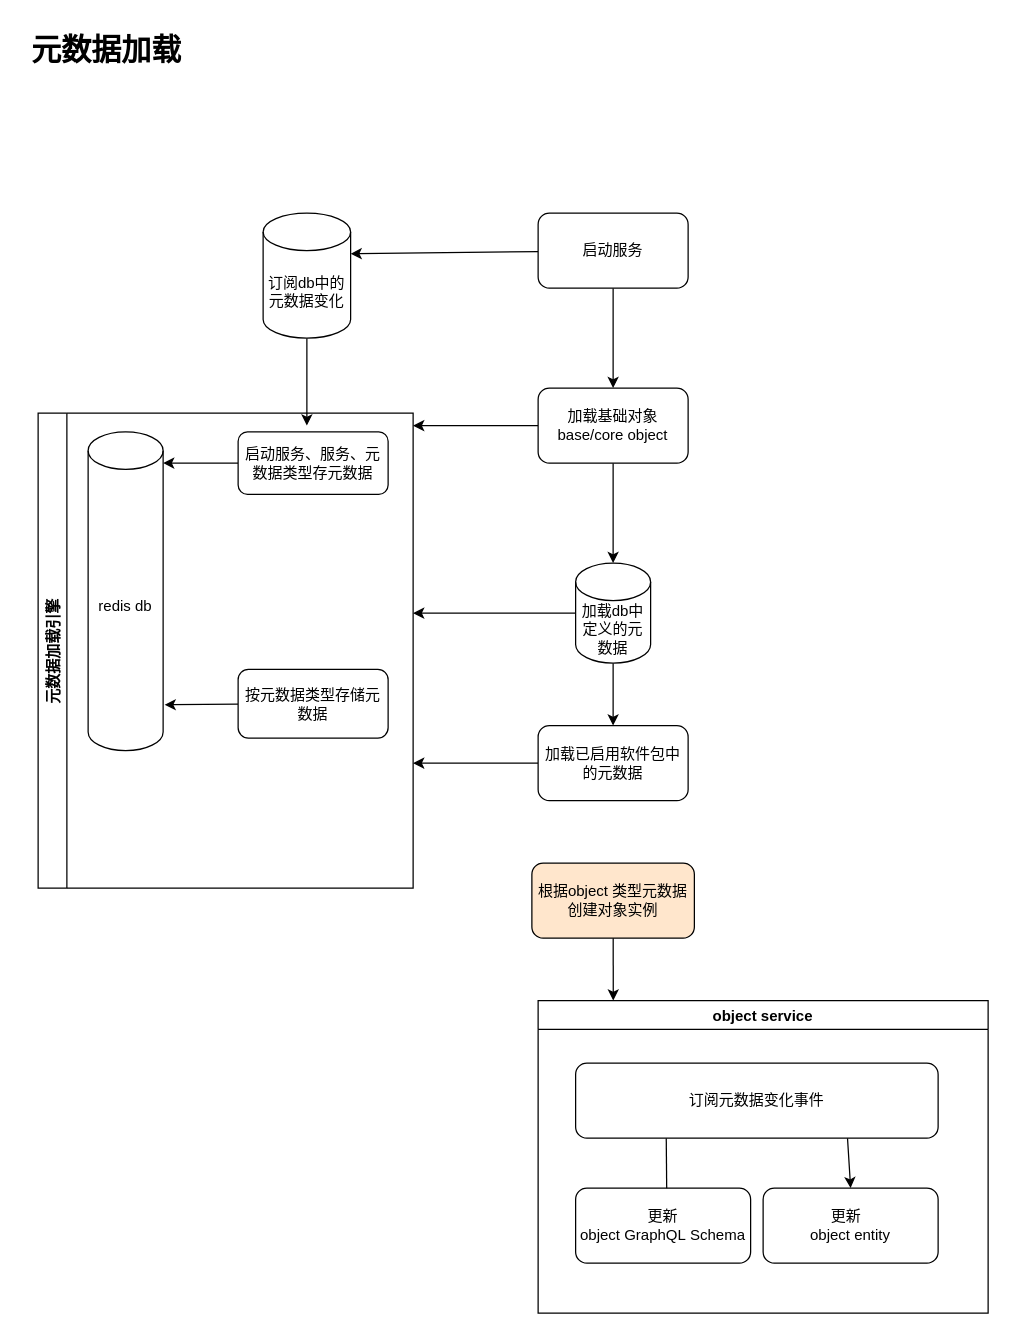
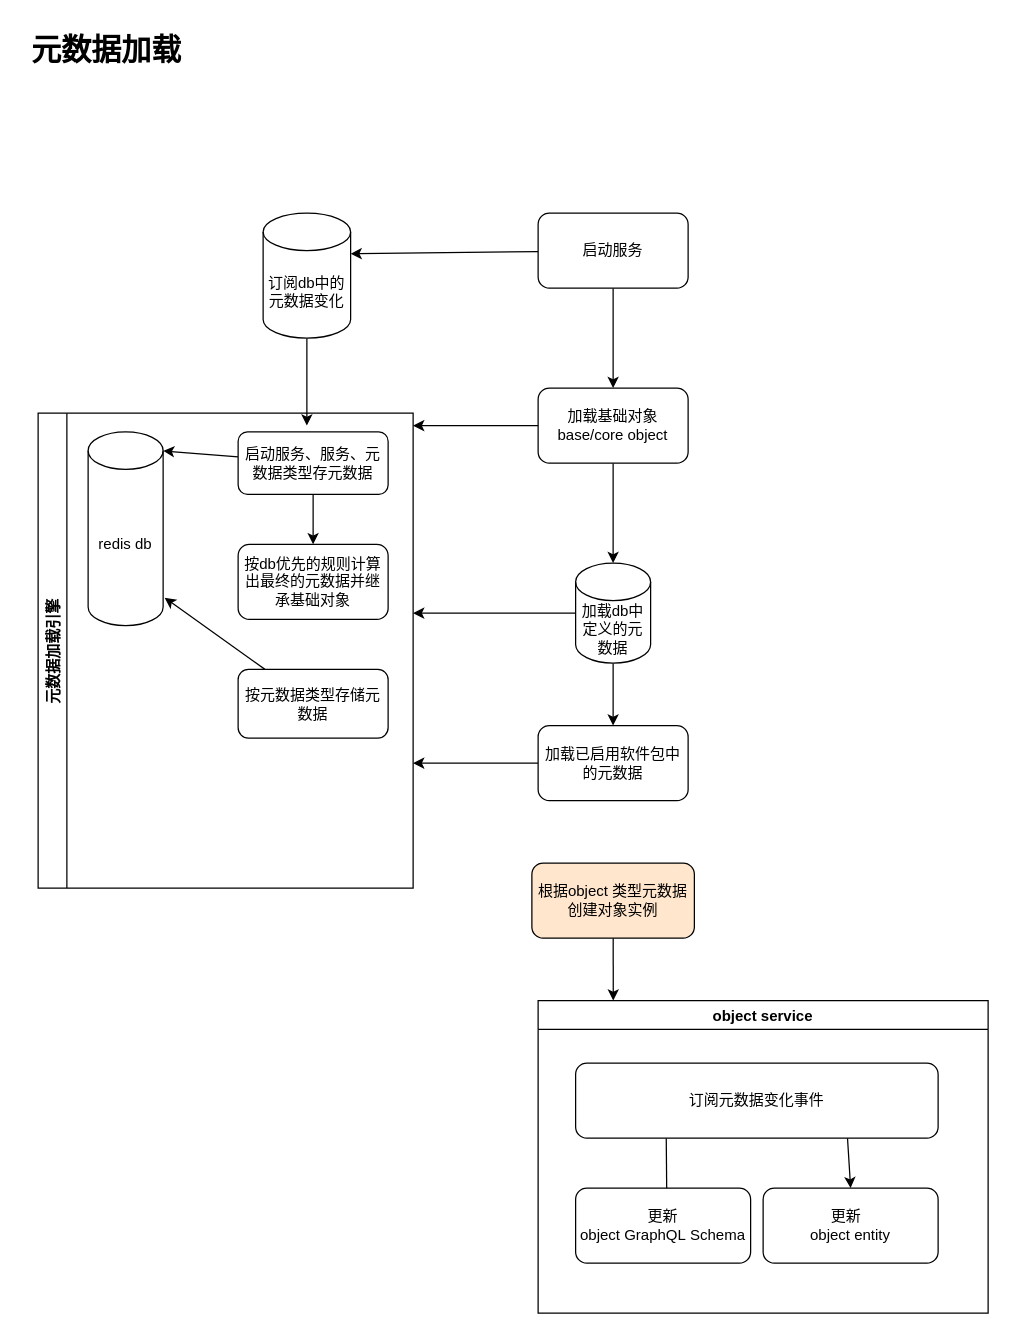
  <mxCell id="0" />
  <mxCell id="1" parent="0" />
  <mxCell id="2" value="&lt;h1&gt;元数据加载&lt;/h1&gt;" style="text;html=1;strokeColor=none;fillColor=none;spacing=5;spacingTop=-20;whiteSpace=wrap;overflow=hidden;rounded=0;" parent="1" vertex="1"><mxGeometry x="20" width="770" height="120" as="geometry" y="20" /></mxCell>
  <mxCell id="3" style="edgeStyle=none;html=1;entryX=0.5;entryY=0;entryDx=0;entryDy=0;" edge="1" parent="1" source="5" target="8"><mxGeometry relative="1" as="geometry" /></mxCell>
  <mxCell id="4" style="edgeStyle=none;html=1;entryX=1;entryY=0;entryDx=0;entryDy=32.5;entryPerimeter=0;" edge="1" parent="1" source="5" target="23"><mxGeometry relative="1" as="geometry" /></mxCell>
  <mxCell id="5" value="启动服务" style="rounded=1;whiteSpace=wrap;html=1;" vertex="1" parent="1"><mxGeometry x="430" y="170" width="120" height="60" as="geometry" /></mxCell>
  <mxCell id="6" style="edgeStyle=none;html=1;entryX=0.5;entryY=0;entryDx=0;entryDy=0;entryPerimeter=0;" edge="1" parent="1" source="8" target="11"><mxGeometry relative="1" as="geometry" /></mxCell>
  <mxCell id="7" style="edgeStyle=none;html=1;entryX=1;entryY=0;entryDx=0;entryDy=0;" edge="1" parent="1" source="8"><mxGeometry relative="1" as="geometry"><mxPoint x="330" y="340" as="targetPoint" /></mxGeometry></mxCell>
  <mxCell id="8" value="加载基础对象&lt;br&gt;base/core object" style="rounded=1;whiteSpace=wrap;html=1;" vertex="1" parent="1"><mxGeometry x="430" y="310" width="120" height="60" as="geometry" /></mxCell>
  <mxCell id="9" style="edgeStyle=none;html=1;entryX=1;entryY=0.5;entryDx=0;entryDy=0;" edge="1" parent="1" source="11"><mxGeometry relative="1" as="geometry"><mxPoint x="330" y="490" as="targetPoint" /></mxGeometry></mxCell>
  <mxCell id="10" style="edgeStyle=none;html=1;entryX=0.5;entryY=0;entryDx=0;entryDy=0;" edge="1" parent="1" source="11" target="21"><mxGeometry relative="1" as="geometry" /></mxCell>
  <mxCell id="11" value="加载db中定义的元数据" style="shape=cylinder3;whiteSpace=wrap;html=1;boundedLbl=1;backgroundOutline=1;size=15;" vertex="1" parent="1"><mxGeometry x="460" y="450" width="60" height="80" as="geometry" /></mxCell>
  <mxCell id="12" value="元数据加载引擎" style="swimlane;horizontal=0;" vertex="1" parent="1"><mxGeometry x="30" y="330" width="300" height="380" as="geometry" /></mxCell>
+ <mxCell id="13" value="" style="edgeStyle=none;html=1;" edge="1" parent="12" source="15" target="16"><mxGeometry relative="1" as="geometry" /></mxCell>
  <mxCell id="14" style="edgeStyle=none;html=1;entryX=1;entryY=0.098;entryDx=0;entryDy=0;entryPerimeter=0;" edge="1" parent="12" source="15" target="19"><mxGeometry relative="1" as="geometry" /></mxCell>
  <mxCell id="15" value="启动服务、服务、元数据类型存元数据" style="rounded=1;whiteSpace=wrap;html=1;" vertex="1" parent="12"><mxGeometry x="160" y="15" width="120" height="50" as="geometry" /></mxCell>
+ <mxCell id="16" value="按db优先的规则计算出最终的元数据并继承基础对象" style="rounded=1;whiteSpace=wrap;html=1;" vertex="1" parent="12"><mxGeometry x="160" y="105" width="120" height="60" as="geometry" /></mxCell>
  <mxCell id="17" style="edgeStyle=none;html=1;entryX=1.02;entryY=0.856;entryDx=0;entryDy=0;entryPerimeter=0;" edge="1" parent="12" source="18" target="19"><mxGeometry relative="1" as="geometry" /></mxCell>
  <mxCell id="18" value="按元数据类型存储元数据" style="rounded=1;whiteSpace=wrap;html=1;" vertex="1" parent="12"><mxGeometry x="160" y="205" width="120" height="55" as="geometry" /></mxCell>
- <mxCell id="19" value="redis db" style="shape=cylinder3;whiteSpace=wrap;html=1;boundedLbl=1;backgroundOutline=1;size=15;" vertex="1" parent="12"><mxGeometry x="40" y="15" width="60" height="255" as="geometry" /></mxCell>
+ <mxCell id="19" value="redis db" style="shape=cylinder3;whiteSpace=wrap;html=1;boundedLbl=1;backgroundOutline=1;size=15;" vertex="1" parent="12"><mxGeometry x="40" y="15" width="60" height="155" as="geometry" /></mxCell>
  <mxCell id="20" style="edgeStyle=none;html=1;" edge="1" parent="1" source="21"><mxGeometry relative="1" as="geometry"><mxPoint x="330" y="610" as="targetPoint" /></mxGeometry></mxCell>
  <mxCell id="21" value="加载已启用软件包中的元数据" style="rounded=1;whiteSpace=wrap;html=1;" vertex="1" parent="1"><mxGeometry x="430" y="580" width="120" height="60" as="geometry" /></mxCell>
  <mxCell id="22" style="edgeStyle=none;html=1;" edge="1" parent="1" source="23"><mxGeometry relative="1" as="geometry"><mxPoint x="245" y="340" as="targetPoint" /></mxGeometry></mxCell>
  <mxCell id="23" value="订阅db中的元数据变化" style="shape=cylinder3;whiteSpace=wrap;html=1;boundedLbl=1;backgroundOutline=1;size=15;" vertex="1" parent="1"><mxGeometry x="210" y="170" width="70" height="100" as="geometry" /></mxCell>
  <mxCell id="24" value="object service" style="swimlane;" vertex="1" parent="1"><mxGeometry x="430" y="800" width="360" height="250" as="geometry" /></mxCell>
  <mxCell id="25" style="edgeStyle=none;html=1;exitX=0.25;exitY=1;exitDx=0;exitDy=0;entryX=0.521;entryY=0.167;entryDx=0;entryDy=0;entryPerimeter=0;" edge="1" parent="24" source="27" target="28"><mxGeometry relative="1" as="geometry" /></mxCell>
  <mxCell id="26" style="edgeStyle=none;html=1;exitX=0.75;exitY=1;exitDx=0;exitDy=0;entryX=0.5;entryY=0;entryDx=0;entryDy=0;" edge="1" parent="24" source="27" target="29"><mxGeometry relative="1" as="geometry" /></mxCell>
  <mxCell id="27" value="&lt;span&gt;订阅元数据变化事件&lt;/span&gt;" style="rounded=1;whiteSpace=wrap;html=1;" vertex="1" parent="24"><mxGeometry x="30" y="50" width="290" height="60" as="geometry" /></mxCell>
  <mxCell id="28" value="更新object&amp;nbsp;&lt;span style=&quot;text-align: left&quot;&gt;GraphQL&amp;nbsp;Schema&lt;/span&gt;" style="rounded=1;whiteSpace=wrap;html=1;" vertex="1" parent="24"><mxGeometry x="30" y="150" width="140" height="60" as="geometry" /></mxCell>
  <mxCell id="29" value="&lt;div style=&quot;text-align: left&quot;&gt;&lt;span&gt;&amp;nbsp; &amp;nbsp; &amp;nbsp;更新&lt;br&gt;object&amp;nbsp;&lt;/span&gt;&lt;span&gt;entity&lt;/span&gt;&lt;/div&gt;" style="rounded=1;whiteSpace=wrap;html=1;" vertex="1" parent="24"><mxGeometry x="180" y="150" width="140" height="60" as="geometry" /></mxCell>
  <mxCell id="30" style="edgeStyle=none;html=1;entryX=0.167;entryY=0;entryDx=0;entryDy=0;entryPerimeter=0;" edge="1" parent="1" source="31" target="24"><mxGeometry relative="1" as="geometry" /></mxCell>
  <mxCell id="31" value="根据object 类型元数据&lt;br&gt;创建对象实例" style="rounded=1;whiteSpace=wrap;html=1;fillColor=#ffe6cc;" vertex="1" parent="1"><mxGeometry x="425" y="690" width="130" height="60" as="geometry" /></mxCell>
